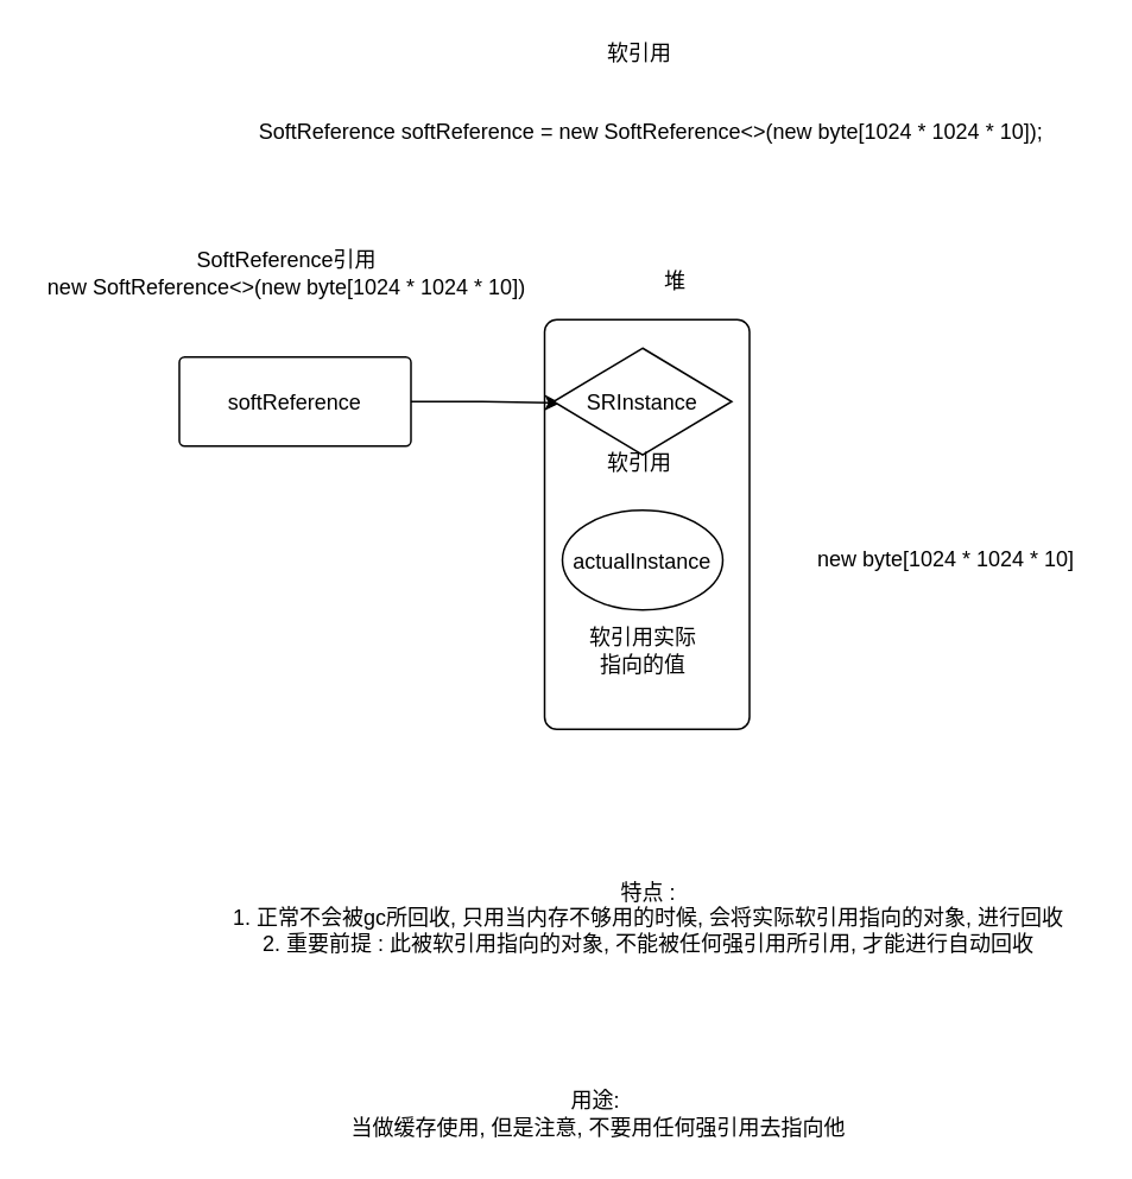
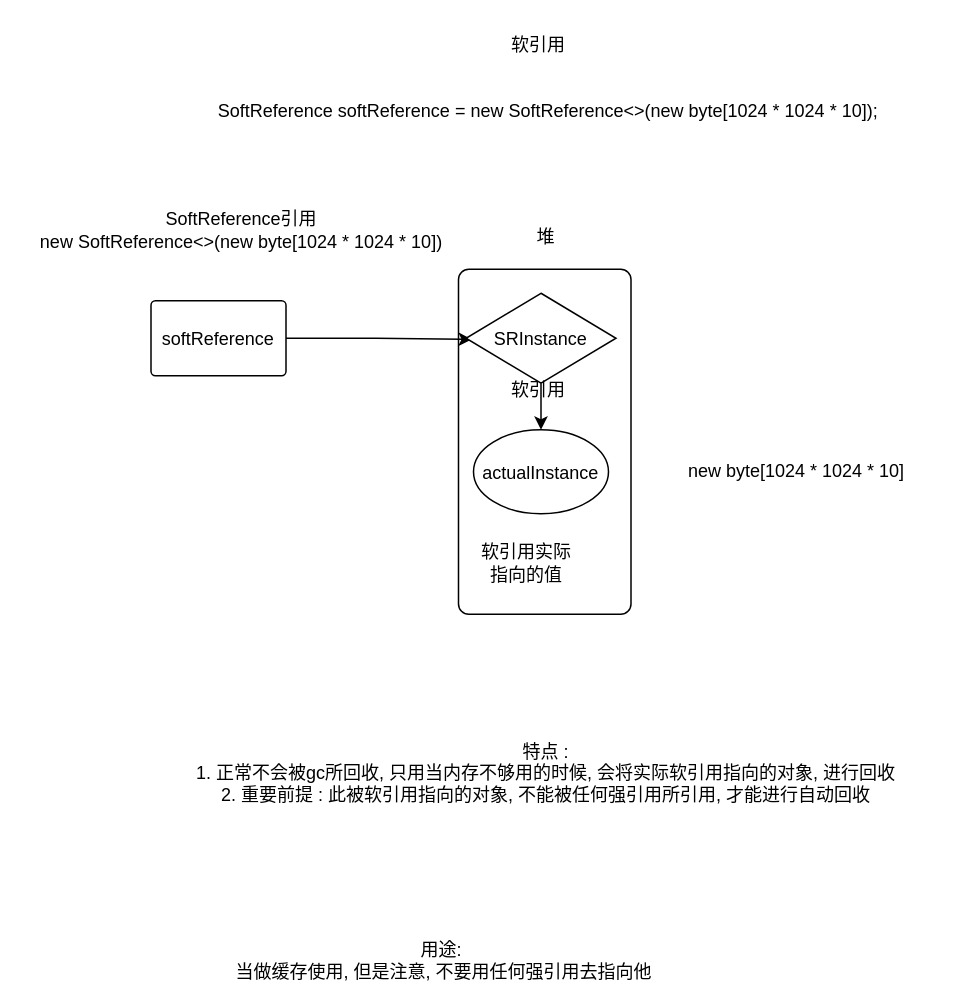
  <mxCell id="0" />
  <mxCell id="1" parent="0" />
  <mxCell id="2" value="" style="shape=mxgraph.flowchart.process;" vertex="1" parent="1"><mxGeometry x="305" y="179" width="115" height="230" as="geometry" /></mxCell>
  <mxCell id="3" style="edgeStyle=orthogonalEdgeStyle;rounded=0;orthogonalLoop=1;jettySize=auto;html=1;entryX=0.04;entryY=0.513;entryDx=0;entryDy=0;entryPerimeter=0;" edge="1" parent="1" source="4" target="8"><mxGeometry relative="1" as="geometry" /></mxCell>
- <mxCell id="4" value="softReference" style="shape=mxgraph.flowchart.process;" vertex="1" parent="1"><mxGeometry x="100" y="200" width="130" height="50" as="geometry" /></mxCell>
+ <mxCell id="4" value="softReference" style="shape=mxgraph.flowchart.process;" vertex="1" parent="1"><mxGeometry x="100" y="200" width="90" height="50" as="geometry" /></mxCell>
  <mxCell id="5" value="SoftReference&lt;byte[]&gt; softReference = new SoftReference&lt;&gt;(new byte[1024 * 1024 * 10]);" style="text;html=1;" vertex="1" parent="1"><mxGeometry x="143" y="60" width="470" height="30" as="geometry" /></mxCell>
  <mxCell id="6" value="软引用" style="text;html=1;align=center;verticalAlign=middle;resizable=0;points=[];autosize=1;" vertex="1" parent="1"><mxGeometry x="333" y="20" width="50" height="20" as="geometry" /></mxCell>
+ <mxCell id="7" style="edgeStyle=orthogonalEdgeStyle;rounded=0;orthogonalLoop=1;jettySize=auto;html=1;" edge="1" parent="1" source="8" target="11"><mxGeometry relative="1" as="geometry" /></mxCell>
  <mxCell id="8" value="SRInstance" style="shape=mxgraph.flowchart.decision;" vertex="1" parent="1"><mxGeometry x="310" y="195" width="100" height="60" as="geometry" /></mxCell>
  <mxCell id="9" value="软引用" style="text;html=1;align=center;verticalAlign=middle;resizable=0;points=[];autosize=1;" vertex="1" parent="1"><mxGeometry x="333" y="250" width="50" height="20" as="geometry" /></mxCell>
- <mxCell id="10" value="软引用实际&lt;br&gt;指向的值" style="text;html=1;align=center;verticalAlign=middle;resizable=0;points=[];autosize=1;" vertex="1" parent="1"><mxGeometry x="320" y="350" width="80" height="30" as="geometry" /></mxCell>
+ <mxCell id="10" value="软引用实际&lt;br&gt;指向的值" style="text;html=1;align=center;verticalAlign=middle;resizable=0;points=[];autosize=1;" vertex="1" parent="1"><mxGeometry x="310" y="360" width="80" height="30" as="geometry" /></mxCell>
  <mxCell id="11" value="actualInstance" style="shape=mxgraph.flowchart.start_1;" vertex="1" parent="1"><mxGeometry x="315" y="286" width="90" height="56" as="geometry" /></mxCell>
- <mxCell id="12" value="堆" style="text;html=1;align=center;verticalAlign=middle;resizable=0;points=[];autosize=1;" vertex="1" parent="1"><mxGeometry x="363" y="148" width="30" height="20" as="geometry" /></mxCell>
+ <mxCell id="12" value="堆" style="text;html=1;align=center;verticalAlign=middle;resizable=0;points=[];autosize=1;" vertex="1" parent="1"><mxGeometry x="348" y="148" width="30" height="20" as="geometry" /></mxCell>
  <mxCell id="13" value="&lt;span style=&quot;text-align: left&quot;&gt;new byte[1024 * 1024 * 10]&lt;/span&gt;" style="text;html=1;align=center;verticalAlign=middle;resizable=0;points=[];autosize=1;" vertex="1" parent="1"><mxGeometry x="450" y="304" width="160" height="20" as="geometry" /></mxCell>
  <mxCell id="14" value="SoftReference引用&lt;br&gt;&lt;span style=&quot;text-align: left&quot;&gt;new SoftReference&amp;lt;&amp;gt;(new byte[1024 * 1024 * 10])&lt;/span&gt;" style="text;html=1;align=center;verticalAlign=middle;resizable=0;points=[];autosize=1;" vertex="1" parent="1"><mxGeometry x="20" y="138" width="280" height="30" as="geometry" /></mxCell>
  <mxCell id="15" value="特点 :&lt;br&gt;1. 正常不会被gc所回收, 只用当内存不够用的时候, 会将实际软引用指向的对象, 进行回收&lt;br&gt;2. 重要前提 : 此被软引用指向的对象, 不能被任何强引用所引用, 才能进行自动回收" style="text;html=1;align=center;verticalAlign=middle;resizable=0;points=[];autosize=1;" vertex="1" parent="1"><mxGeometry x="122.5" y="490" width="480" height="50" as="geometry" /></mxCell>
- <mxCell id="16" value="用途:&amp;nbsp;&lt;br&gt;当做缓存使用, 但是注意, 不要用任何强引用去指向他" style="text;html=1;align=center;verticalAlign=middle;resizable=0;points=[];autosize=1;" vertex="1" parent="1"><mxGeometry x="190" y="610" width="290" height="30" as="geometry" /></mxCell>
+ <mxCell id="16" value="用途:&amp;nbsp;&lt;br&gt;当做缓存使用, 但是注意, 不要用任何强引用去指向他" style="text;html=1;align=center;verticalAlign=middle;resizable=0;points=[];autosize=1;" vertex="1" parent="1"><mxGeometry x="150" y="625" width="290" height="30" as="geometry" /></mxCell>
